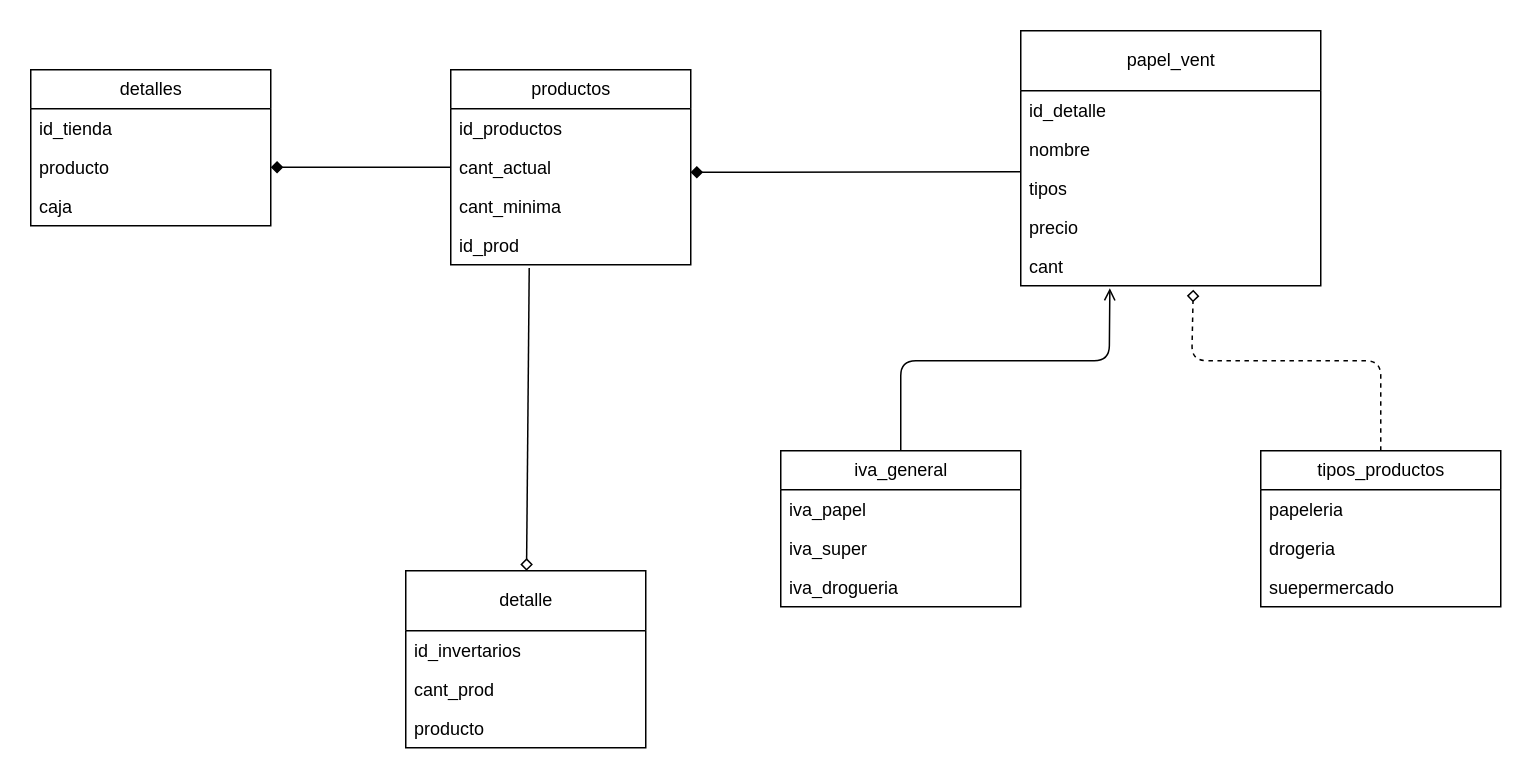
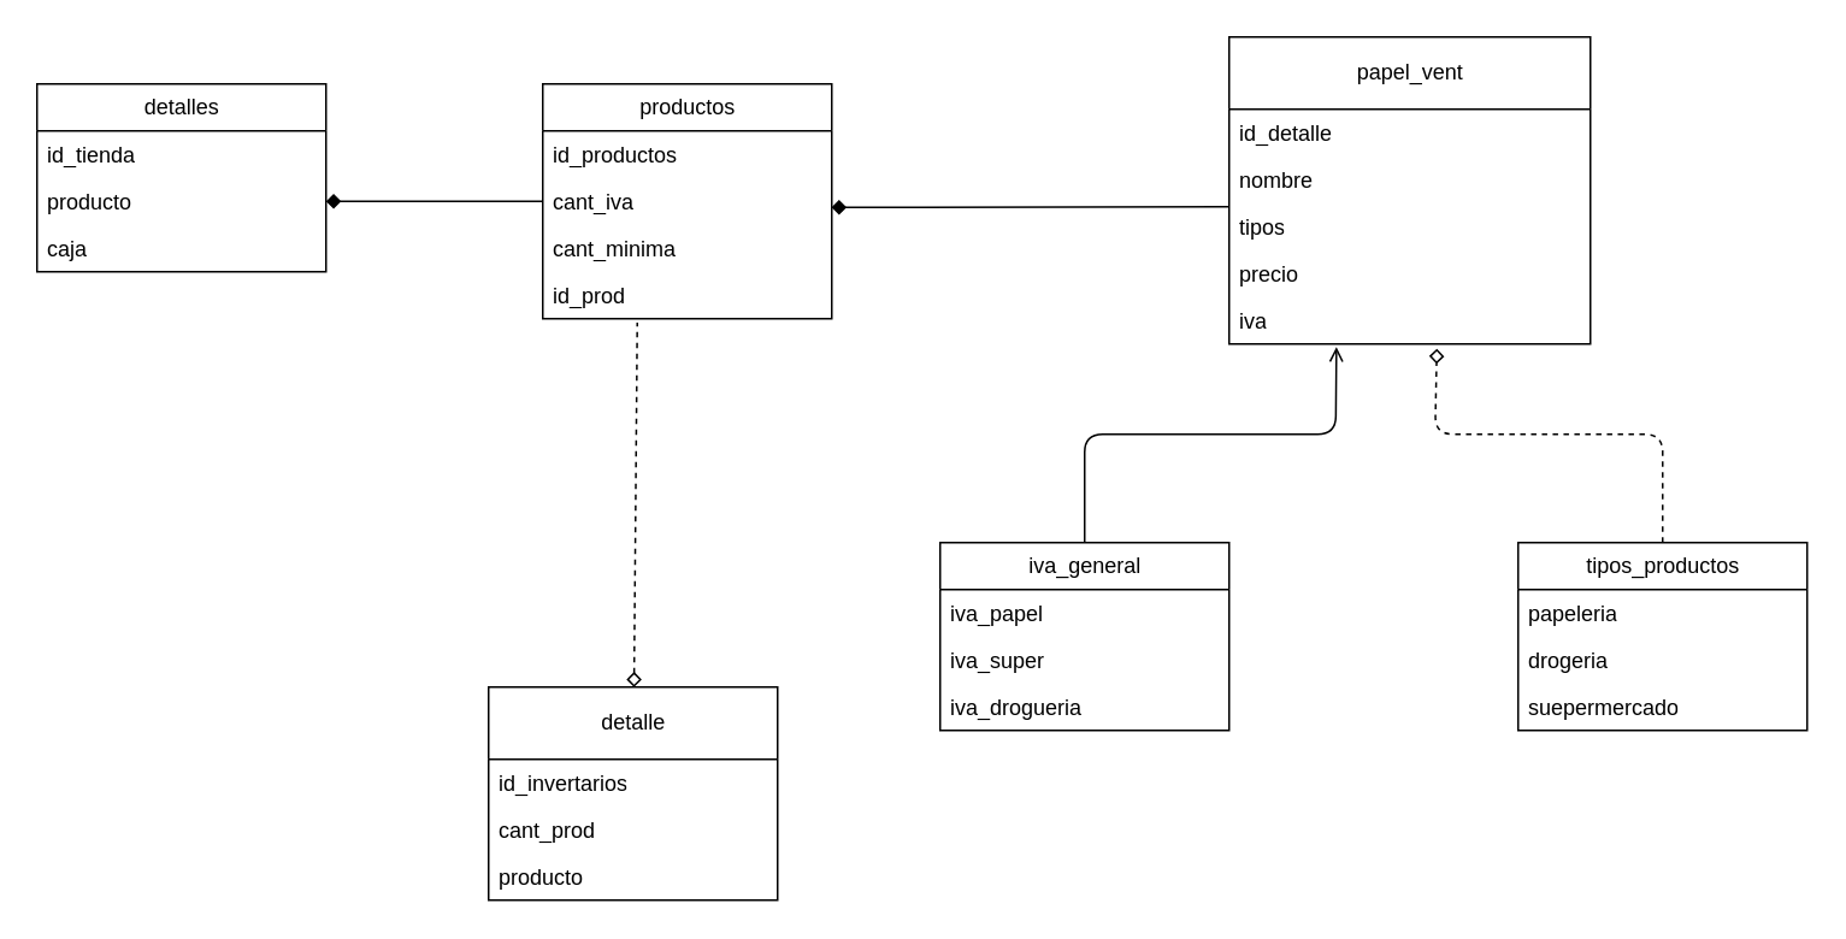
  <mxCell id="0" />
  <mxCell id="1" parent="0" />
  <mxCell id="2" value="detalles" style="swimlane;fontStyle=0;childLayout=stackLayout;horizontal=1;startSize=26;fillColor=none;horizontalStack=0;resizeParent=1;resizeParentMax=0;resizeLast=0;collapsible=1;marginBottom=0;html=1;" vertex="1" parent="1"><mxGeometry x="20" y="46" width="160" height="104" as="geometry" /></mxCell>
  <mxCell id="3" value="id_tienda" style="text;strokeColor=none;fillColor=none;align=left;verticalAlign=top;spacingLeft=4;spacingRight=4;overflow=hidden;rotatable=0;points=[[0,0.5],[1,0.5]];portConstraint=eastwest;whiteSpace=wrap;html=1;" vertex="1" parent="2"><mxGeometry y="26" width="160" height="26" as="geometry" /></mxCell>
  <mxCell id="4" value="producto" style="text;strokeColor=none;fillColor=none;align=left;verticalAlign=top;spacingLeft=4;spacingRight=4;overflow=hidden;rotatable=0;points=[[0,0.5],[1,0.5]];portConstraint=eastwest;whiteSpace=wrap;html=1;" vertex="1" parent="2"><mxGeometry y="52" width="160" height="26" as="geometry" /></mxCell>
  <mxCell id="5" value="caja" style="text;strokeColor=none;fillColor=none;align=left;verticalAlign=top;spacingLeft=4;spacingRight=4;overflow=hidden;rotatable=0;points=[[0,0.5],[1,0.5]];portConstraint=eastwest;whiteSpace=wrap;html=1;" vertex="1" parent="2"><mxGeometry y="78" width="160" height="26" as="geometry" /></mxCell>
  <mxCell id="6" style="edgeStyle=none;html=1;endArrow=diamond;endFill=0;entryX=0.575;entryY=1.101;entryDx=0;entryDy=0;entryPerimeter=0;dashed=1;" edge="1" parent="1" source="7" target="26"><mxGeometry relative="1" as="geometry"><mxPoint x="760" y="230" as="targetPoint" /><Array as="points"><mxPoint x="920" y="240" /><mxPoint x="794" y="240" /></Array></mxGeometry></mxCell>
  <mxCell id="7" value="tipos_productos" style="swimlane;fontStyle=0;childLayout=stackLayout;horizontal=1;startSize=26;fillColor=none;horizontalStack=0;resizeParent=1;resizeParentMax=0;resizeLast=0;collapsible=1;marginBottom=0;html=1;" vertex="1" parent="1"><mxGeometry x="840" y="300" width="160" height="104" as="geometry" /></mxCell>
  <mxCell id="8" value="papeleria" style="text;strokeColor=none;fillColor=none;align=left;verticalAlign=top;spacingLeft=4;spacingRight=4;overflow=hidden;rotatable=0;points=[[0,0.5],[1,0.5]];portConstraint=eastwest;whiteSpace=wrap;html=1;" vertex="1" parent="7"><mxGeometry y="26" width="160" height="26" as="geometry" /></mxCell>
  <mxCell id="9" value="drogeria" style="text;strokeColor=none;fillColor=none;align=left;verticalAlign=top;spacingLeft=4;spacingRight=4;overflow=hidden;rotatable=0;points=[[0,0.5],[1,0.5]];portConstraint=eastwest;whiteSpace=wrap;html=1;" vertex="1" parent="7"><mxGeometry y="52" width="160" height="26" as="geometry" /></mxCell>
  <mxCell id="10" value="suepermercado" style="text;strokeColor=none;fillColor=none;align=left;verticalAlign=top;spacingLeft=4;spacingRight=4;overflow=hidden;rotatable=0;points=[[0,0.5],[1,0.5]];portConstraint=eastwest;whiteSpace=wrap;html=1;" vertex="1" parent="7"><mxGeometry y="78" width="160" height="26" as="geometry" /></mxCell>
- <mxCell id="11" style="edgeStyle=none;html=1;entryX=0.327;entryY=1.082;entryDx=0;entryDy=0;entryPerimeter=0;endArrow=none;endFill=0;startArrow=diamond;startFill=0;" edge="1" parent="1" source="12" target="20"><mxGeometry relative="1" as="geometry" /></mxCell>
+ <mxCell id="11" style="edgeStyle=none;html=1;entryX=0.327;entryY=1.082;entryDx=0;entryDy=0;entryPerimeter=0;endArrow=none;endFill=0;startArrow=diamond;startFill=0;dashed=1;" edge="1" parent="1" source="12" target="20"><mxGeometry relative="1" as="geometry" /></mxCell>
  <mxCell id="12" value="detalle" style="swimlane;fontStyle=0;childLayout=stackLayout;horizontal=1;startSize=40;fillColor=none;horizontalStack=0;resizeParent=1;resizeParentMax=0;resizeLast=0;collapsible=1;marginBottom=0;html=1;" vertex="1" parent="1"><mxGeometry x="270" y="380" width="160" height="118" as="geometry" /></mxCell>
  <mxCell id="13" value="id_invertarios" style="text;strokeColor=none;fillColor=none;align=left;verticalAlign=top;spacingLeft=4;spacingRight=4;overflow=hidden;rotatable=0;points=[[0,0.5],[1,0.5]];portConstraint=eastwest;whiteSpace=wrap;html=1;" vertex="1" parent="12"><mxGeometry y="40" width="160" height="26" as="geometry" /></mxCell>
  <mxCell id="14" value="cant_prod" style="text;strokeColor=none;fillColor=none;align=left;verticalAlign=top;spacingLeft=4;spacingRight=4;overflow=hidden;rotatable=0;points=[[0,0.5],[1,0.5]];portConstraint=eastwest;whiteSpace=wrap;html=1;" vertex="1" parent="12"><mxGeometry y="66" width="160" height="26" as="geometry" /></mxCell>
  <mxCell id="15" value="producto" style="text;strokeColor=none;fillColor=none;align=left;verticalAlign=top;spacingLeft=4;spacingRight=4;overflow=hidden;rotatable=0;points=[[0,0.5],[1,0.5]];portConstraint=eastwest;whiteSpace=wrap;html=1;" vertex="1" parent="12"><mxGeometry y="92" width="160" height="26" as="geometry" /></mxCell>
  <mxCell id="16" value="productos" style="swimlane;fontStyle=0;childLayout=stackLayout;horizontal=1;startSize=26;fillColor=none;horizontalStack=0;resizeParent=1;resizeParentMax=0;resizeLast=0;collapsible=1;marginBottom=0;html=1;" vertex="1" parent="1"><mxGeometry x="300" y="46" width="160" height="130" as="geometry" /></mxCell>
  <mxCell id="17" value="id_productos" style="text;strokeColor=none;fillColor=none;align=left;verticalAlign=top;spacingLeft=4;spacingRight=4;overflow=hidden;rotatable=0;points=[[0,0.5],[1,0.5]];portConstraint=eastwest;whiteSpace=wrap;html=1;" vertex="1" parent="16"><mxGeometry y="26" width="160" height="26" as="geometry" /></mxCell>
- <mxCell id="18" value="cant_actual" style="text;strokeColor=none;fillColor=none;align=left;verticalAlign=top;spacingLeft=4;spacingRight=4;overflow=hidden;rotatable=0;points=[[0,0.5],[1,0.5]];portConstraint=eastwest;whiteSpace=wrap;html=1;" vertex="1" parent="16"><mxGeometry y="52" width="160" height="26" as="geometry" /></mxCell>
+ <mxCell id="18" value="cant_iva" style="text;strokeColor=none;fillColor=none;align=left;verticalAlign=top;spacingLeft=4;spacingRight=4;overflow=hidden;rotatable=0;points=[[0,0.5],[1,0.5]];portConstraint=eastwest;whiteSpace=wrap;html=1;" vertex="1" parent="16"><mxGeometry y="52" width="160" height="26" as="geometry" /></mxCell>
  <mxCell id="19" value="cant_minima" style="text;strokeColor=none;fillColor=none;align=left;verticalAlign=top;spacingLeft=4;spacingRight=4;overflow=hidden;rotatable=0;points=[[0,0.5],[1,0.5]];portConstraint=eastwest;whiteSpace=wrap;html=1;" vertex="1" parent="16"><mxGeometry y="78" width="160" height="26" as="geometry" /></mxCell>
  <mxCell id="20" value="id_prod" style="text;strokeColor=none;fillColor=none;align=left;verticalAlign=top;spacingLeft=4;spacingRight=4;overflow=hidden;rotatable=0;points=[[0,0.5],[1,0.5]];portConstraint=eastwest;whiteSpace=wrap;html=1;" vertex="1" parent="16"><mxGeometry y="104" width="160" height="26" as="geometry" /></mxCell>
  <mxCell id="21" value="papel_vent" style="swimlane;fontStyle=0;childLayout=stackLayout;horizontal=1;startSize=40;fillColor=none;horizontalStack=0;resizeParent=1;resizeParentMax=0;resizeLast=0;collapsible=1;marginBottom=0;html=1;" vertex="1" parent="1"><mxGeometry x="680" y="20" width="200" height="170" as="geometry" /></mxCell>
  <mxCell id="22" value="id_detalle" style="text;strokeColor=none;fillColor=none;align=left;verticalAlign=top;spacingLeft=4;spacingRight=4;overflow=hidden;rotatable=0;points=[[0,0.5],[1,0.5]];portConstraint=eastwest;whiteSpace=wrap;html=1;" vertex="1" parent="21"><mxGeometry y="40" width="200" height="26" as="geometry" /></mxCell>
  <mxCell id="23" value="nombre" style="text;strokeColor=none;fillColor=none;align=left;verticalAlign=top;spacingLeft=4;spacingRight=4;overflow=hidden;rotatable=0;points=[[0,0.5],[1,0.5]];portConstraint=eastwest;whiteSpace=wrap;html=1;" vertex="1" parent="21"><mxGeometry y="66" width="200" height="26" as="geometry" /></mxCell>
  <mxCell id="24" value="tipos" style="text;strokeColor=none;fillColor=none;align=left;verticalAlign=top;spacingLeft=4;spacingRight=4;overflow=hidden;rotatable=0;points=[[0,0.5],[1,0.5]];portConstraint=eastwest;whiteSpace=wrap;html=1;" vertex="1" parent="21"><mxGeometry y="92" width="200" height="26" as="geometry" /></mxCell>
  <mxCell id="25" value="precio" style="text;strokeColor=none;fillColor=none;align=left;verticalAlign=top;spacingLeft=4;spacingRight=4;overflow=hidden;rotatable=0;points=[[0,0.5],[1,0.5]];portConstraint=eastwest;whiteSpace=wrap;html=1;" vertex="1" parent="21"><mxGeometry y="118" width="200" height="26" as="geometry" /></mxCell>
- <mxCell id="26" value="cant" style="text;strokeColor=none;fillColor=none;align=left;verticalAlign=top;spacingLeft=4;spacingRight=4;overflow=hidden;rotatable=0;points=[[0,0.5],[1,0.5]];portConstraint=eastwest;whiteSpace=wrap;html=1;" vertex="1" parent="21"><mxGeometry y="144" width="200" height="26" as="geometry" /></mxCell>
+ <mxCell id="26" value="iva" style="text;strokeColor=none;fillColor=none;align=left;verticalAlign=top;spacingLeft=4;spacingRight=4;overflow=hidden;rotatable=0;points=[[0,0.5],[1,0.5]];portConstraint=eastwest;whiteSpace=wrap;html=1;" vertex="1" parent="21"><mxGeometry y="144" width="200" height="26" as="geometry" /></mxCell>
  <mxCell id="27" style="edgeStyle=none;html=1;endArrow=open;endFill=0;entryX=0.297;entryY=1.065;entryDx=0;entryDy=0;entryPerimeter=0;" edge="1" parent="1" source="28" target="26"><mxGeometry relative="1" as="geometry"><mxPoint x="590" y="220" as="targetPoint" /><Array as="points"><mxPoint x="600" y="270" /><mxPoint x="600" y="240" /><mxPoint x="739" y="240" /></Array></mxGeometry></mxCell>
  <mxCell id="28" value="iva_general" style="swimlane;fontStyle=0;childLayout=stackLayout;horizontal=1;startSize=26;fillColor=none;horizontalStack=0;resizeParent=1;resizeParentMax=0;resizeLast=0;collapsible=1;marginBottom=0;html=1;" vertex="1" parent="1"><mxGeometry x="520" y="300" width="160" height="104" as="geometry" /></mxCell>
  <mxCell id="29" value="iva_papel" style="text;strokeColor=none;fillColor=none;align=left;verticalAlign=top;spacingLeft=4;spacingRight=4;overflow=hidden;rotatable=0;points=[[0,0.5],[1,0.5]];portConstraint=eastwest;whiteSpace=wrap;html=1;" vertex="1" parent="28"><mxGeometry y="26" width="160" height="26" as="geometry" /></mxCell>
  <mxCell id="30" value="iva_super" style="text;strokeColor=none;fillColor=none;align=left;verticalAlign=top;spacingLeft=4;spacingRight=4;overflow=hidden;rotatable=0;points=[[0,0.5],[1,0.5]];portConstraint=eastwest;whiteSpace=wrap;html=1;" vertex="1" parent="28"><mxGeometry y="52" width="160" height="26" as="geometry" /></mxCell>
  <mxCell id="31" value="iva_drogueria" style="text;strokeColor=none;fillColor=none;align=left;verticalAlign=top;spacingLeft=4;spacingRight=4;overflow=hidden;rotatable=0;points=[[0,0.5],[1,0.5]];portConstraint=eastwest;whiteSpace=wrap;html=1;" vertex="1" parent="28"><mxGeometry y="78" width="160" height="26" as="geometry" /></mxCell>
  <mxCell id="32" style="edgeStyle=none;html=1;entryX=0;entryY=0.5;entryDx=0;entryDy=0;endArrow=none;endFill=0;startArrow=diamond;startFill=1;" edge="1" parent="1"><mxGeometry relative="1" as="geometry"><mxPoint x="180" y="111" as="sourcePoint" /><mxPoint x="300" y="111" as="targetPoint" /></mxGeometry></mxCell>
  <mxCell id="33" style="edgeStyle=none;html=1;endArrow=diamond;endFill=1;entryX=0.999;entryY=0.629;entryDx=0;entryDy=0;entryPerimeter=0;" edge="1" parent="1" target="18"><mxGeometry relative="1" as="geometry"><mxPoint x="680" y="114" as="sourcePoint" /><mxPoint x="540" y="121" as="targetPoint" /><Array as="points" /></mxGeometry></mxCell>
